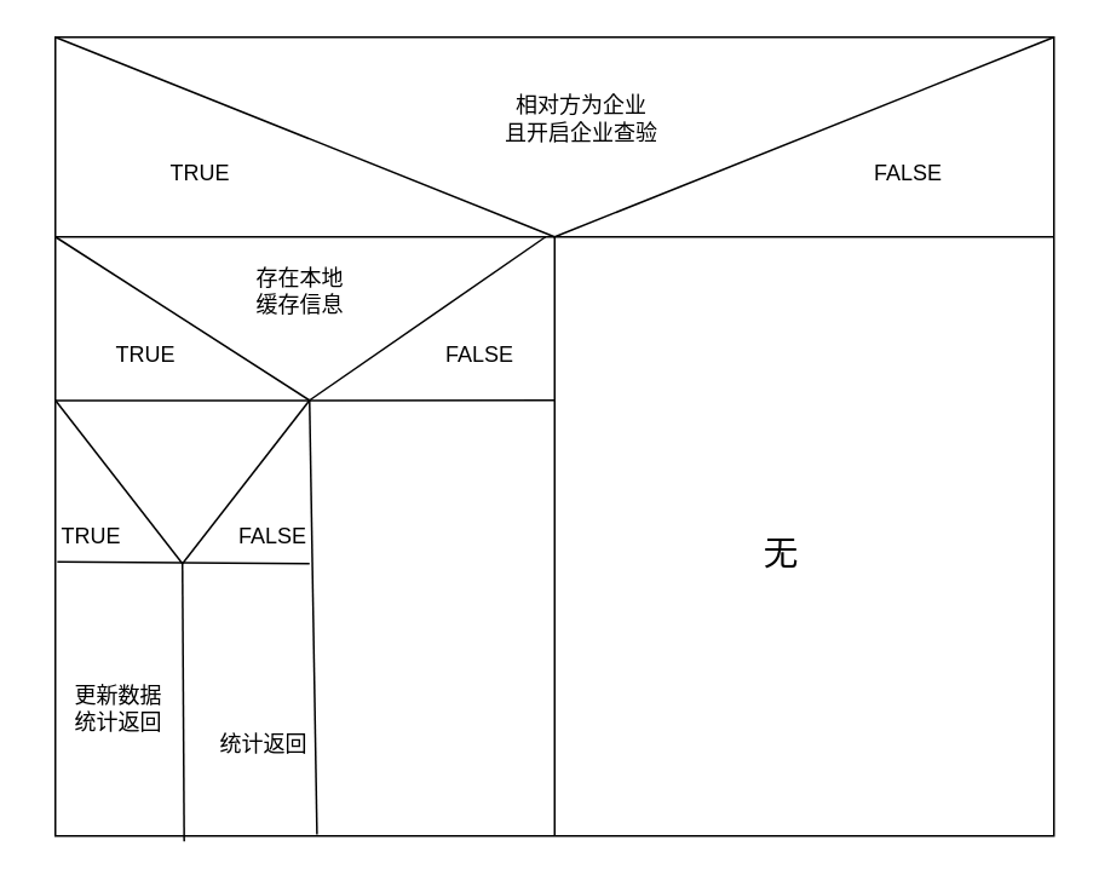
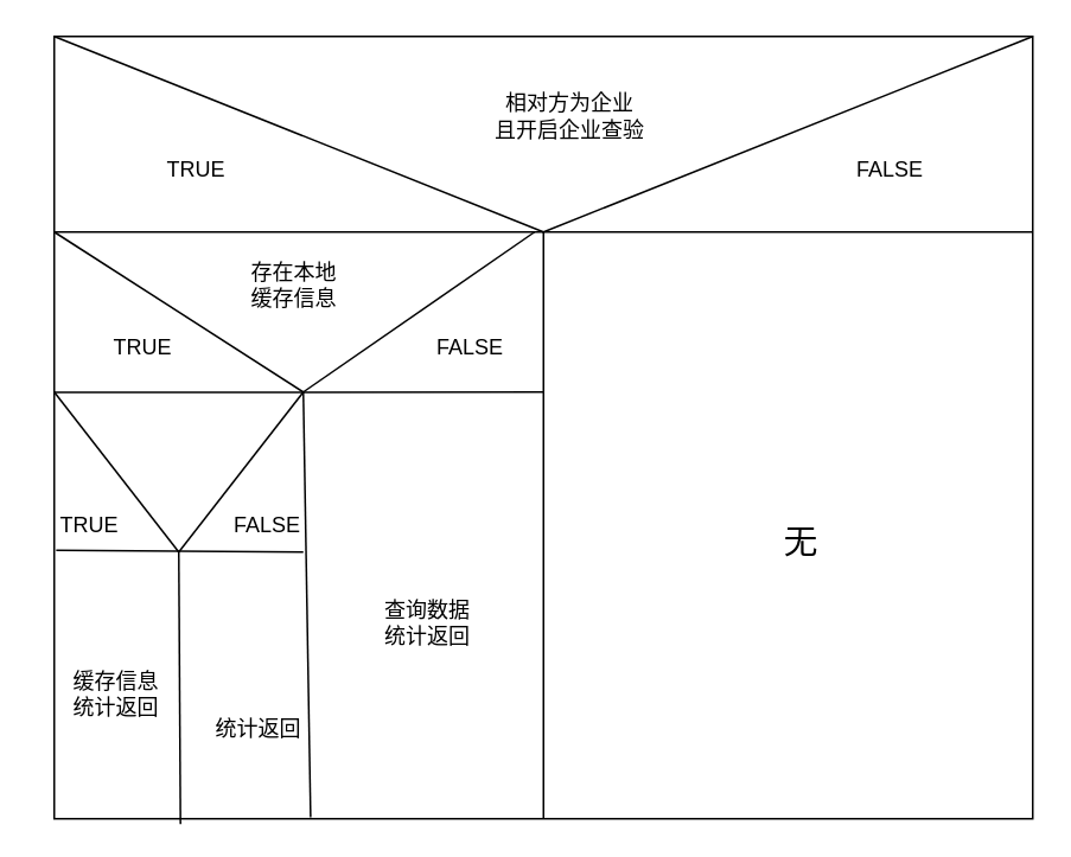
  <mxCell id="0" />
  <mxCell id="1" parent="0" />
  <mxCell id="2" value="" style="rounded=0;whiteSpace=wrap;html=1;" vertex="1" parent="1"><mxGeometry x="30" y="20" width="550" height="440" as="geometry" /></mxCell>
  <mxCell id="3" value="" style="endArrow=none;html=1;rounded=0;exitX=0;exitY=0.25;exitDx=0;exitDy=0;" edge="1" parent="1" source="2"><mxGeometry width="50" height="50" relative="1" as="geometry"><mxPoint x="30" y="120" as="sourcePoint" /><mxPoint x="580" y="130" as="targetPoint" /></mxGeometry></mxCell>
  <mxCell id="4" value="" style="endArrow=none;html=1;rounded=0;exitX=0.5;exitY=1;exitDx=0;exitDy=0;" edge="1" parent="1" source="2"><mxGeometry width="50" height="50" relative="1" as="geometry"><mxPoint x="240" y="330" as="sourcePoint" /><mxPoint x="305" y="130" as="targetPoint" /></mxGeometry></mxCell>
  <mxCell id="5" value="" style="endArrow=none;html=1;rounded=0;entryX=0;entryY=0;entryDx=0;entryDy=0;" edge="1" parent="1" target="2"><mxGeometry width="50" height="50" relative="1" as="geometry"><mxPoint x="305" y="130" as="sourcePoint" /><mxPoint x="290" y="280" as="targetPoint" /></mxGeometry></mxCell>
  <mxCell id="6" value="" style="endArrow=none;html=1;rounded=0;entryX=1;entryY=0;entryDx=0;entryDy=0;" edge="1" parent="1" target="2"><mxGeometry width="50" height="50" relative="1" as="geometry"><mxPoint x="305" y="130" as="sourcePoint" /><mxPoint x="470" y="10" as="targetPoint" /></mxGeometry></mxCell>
  <mxCell id="7" value="相对方为企业&lt;br&gt;且开启企业查验" style="text;html=1;strokeColor=none;fillColor=none;align=center;verticalAlign=middle;whiteSpace=wrap;rounded=0;" vertex="1" parent="1"><mxGeometry x="250" y="40" width="140" height="50" as="geometry" /></mxCell>
  <mxCell id="8" value="" style="endArrow=none;html=1;rounded=0;exitX=0;exitY=0.455;exitDx=0;exitDy=0;exitPerimeter=0;" edge="1" parent="1" source="2"><mxGeometry width="50" height="50" relative="1" as="geometry"><mxPoint x="240" y="320" as="sourcePoint" /><mxPoint x="305" y="220" as="targetPoint" /></mxGeometry></mxCell>
  <mxCell id="9" value="" style="endArrow=none;html=1;rounded=0;" edge="1" parent="1"><mxGeometry width="50" height="50" relative="1" as="geometry"><mxPoint x="170" y="220" as="sourcePoint" /><mxPoint x="300" y="130" as="targetPoint" /></mxGeometry></mxCell>
  <mxCell id="10" value="" style="endArrow=none;html=1;rounded=0;exitX=0;exitY=0.25;exitDx=0;exitDy=0;" edge="1" parent="1" source="2"><mxGeometry width="50" height="50" relative="1" as="geometry"><mxPoint x="270" y="270" as="sourcePoint" /><mxPoint x="170" y="220" as="targetPoint" /></mxGeometry></mxCell>
  <mxCell id="11" value="存在本地&lt;br&gt;缓存信息" style="text;html=1;strokeColor=none;fillColor=none;align=center;verticalAlign=middle;whiteSpace=wrap;rounded=0;" vertex="1" parent="1"><mxGeometry x="110" y="140" width="110" height="40" as="geometry" /></mxCell>
  <mxCell id="12" value="" style="endArrow=none;html=1;rounded=0;entryX=0.262;entryY=0.998;entryDx=0;entryDy=0;entryPerimeter=0;" edge="1" parent="1" target="2"><mxGeometry width="50" height="50" relative="1" as="geometry"><mxPoint x="170" y="220" as="sourcePoint" /><mxPoint x="320" y="210" as="targetPoint" /></mxGeometry></mxCell>
  <mxCell id="13" value="FALSE" style="text;html=1;strokeColor=none;fillColor=none;align=center;verticalAlign=middle;whiteSpace=wrap;rounded=0;" vertex="1" parent="1"><mxGeometry x="234" y="180" width="60" height="30" as="geometry" /></mxCell>
  <mxCell id="14" value="TRUE" style="text;html=1;strokeColor=none;fillColor=none;align=center;verticalAlign=middle;whiteSpace=wrap;rounded=0;" vertex="1" parent="1"><mxGeometry x="50" y="180" width="60" height="30" as="geometry" /></mxCell>
  <mxCell id="15" value="FALSE" style="text;html=1;strokeColor=none;fillColor=none;align=center;verticalAlign=middle;whiteSpace=wrap;rounded=0;" vertex="1" parent="1"><mxGeometry x="470" y="80" width="60" height="30" as="geometry" /></mxCell>
  <mxCell id="16" value="TRUE" style="text;html=1;strokeColor=none;fillColor=none;align=center;verticalAlign=middle;whiteSpace=wrap;rounded=0;" vertex="1" parent="1"><mxGeometry x="80" y="80" width="60" height="30" as="geometry" /></mxCell>
  <mxCell id="17" value="" style="endArrow=none;html=1;rounded=0;exitX=0.002;exitY=0.657;exitDx=0;exitDy=0;exitPerimeter=0;" edge="1" parent="1" source="2"><mxGeometry width="50" height="50" relative="1" as="geometry"><mxPoint x="150" y="350" as="sourcePoint" /><mxPoint x="170" y="310" as="targetPoint" /></mxGeometry></mxCell>
  <mxCell id="18" value="" style="endArrow=none;html=1;rounded=0;" edge="1" parent="1"><mxGeometry width="50" height="50" relative="1" as="geometry"><mxPoint x="100" y="310" as="sourcePoint" /><mxPoint x="170" y="220" as="targetPoint" /></mxGeometry></mxCell>
  <mxCell id="19" value="" style="endArrow=none;html=1;rounded=0;" edge="1" parent="1"><mxGeometry width="50" height="50" relative="1" as="geometry"><mxPoint x="30" y="220" as="sourcePoint" /><mxPoint x="100" y="310" as="targetPoint" /></mxGeometry></mxCell>
  <mxCell id="20" value="FALSE" style="text;html=1;strokeColor=none;fillColor=none;align=center;verticalAlign=middle;whiteSpace=wrap;rounded=0;" vertex="1" parent="1"><mxGeometry x="120" y="280" width="60" height="30" as="geometry" /></mxCell>
  <mxCell id="21" value="TRUE" style="text;html=1;strokeColor=none;fillColor=none;align=center;verticalAlign=middle;whiteSpace=wrap;rounded=0;" vertex="1" parent="1"><mxGeometry x="20" y="280" width="60" height="30" as="geometry" /></mxCell>
  <mxCell id="22" value="" style="endArrow=none;html=1;rounded=0;exitX=0.129;exitY=1.007;exitDx=0;exitDy=0;exitPerimeter=0;" edge="1" parent="1" source="2"><mxGeometry width="50" height="50" relative="1" as="geometry"><mxPoint x="160" y="340" as="sourcePoint" /><mxPoint x="100" y="310" as="targetPoint" /></mxGeometry></mxCell>
- <mxCell id="23" value="更新数据&lt;br&gt;统计返回" style="text;html=1;strokeColor=none;fillColor=none;align=center;verticalAlign=middle;whiteSpace=wrap;rounded=0;" vertex="1" parent="1"><mxGeometry x="30" y="350" width="70" height="80" as="geometry" /></mxCell>
+ <mxCell id="23" value="缓存信息&lt;br&gt;统计返回" style="text;html=1;strokeColor=none;fillColor=none;align=center;verticalAlign=middle;whiteSpace=wrap;rounded=0;" vertex="1" parent="1"><mxGeometry x="30" y="350" width="70" height="80" as="geometry" /></mxCell>
  <mxCell id="24" value="统计返回" style="text;html=1;strokeColor=none;fillColor=none;align=center;verticalAlign=middle;whiteSpace=wrap;rounded=0;" vertex="1" parent="1"><mxGeometry x="115" y="395" width="60" height="30" as="geometry" /></mxCell>
- <mxCell id="26" value="&lt;font style=&quot;font-size: 19px&quot;&gt;无&lt;/font&gt;" style="text;html=1;strokeColor=none;fillColor=none;align=center;verticalAlign=middle;whiteSpace=wrap;rounded=0;" vertex="1" parent="1"><mxGeometry x="340" y="240" width="180" height="130" as="geometry" /></mxCell>
+ <mxCell id="25" value="查询数据&lt;br&gt;统计返回" style="text;html=1;strokeColor=none;fillColor=none;align=center;verticalAlign=middle;whiteSpace=wrap;rounded=0;" vertex="1" parent="1"><mxGeometry x="190" y="290" width="100" height="120" as="geometry" /></mxCell>
+ <mxCell id="26" value="&lt;font style=&quot;font-size: 19px&quot;&gt;无&lt;/font&gt;" style="text;html=1;strokeColor=none;fillColor=none;align=center;verticalAlign=middle;whiteSpace=wrap;rounded=0;" vertex="1" parent="1"><mxGeometry x="360" y="240" width="180" height="130" as="geometry" /></mxCell>
